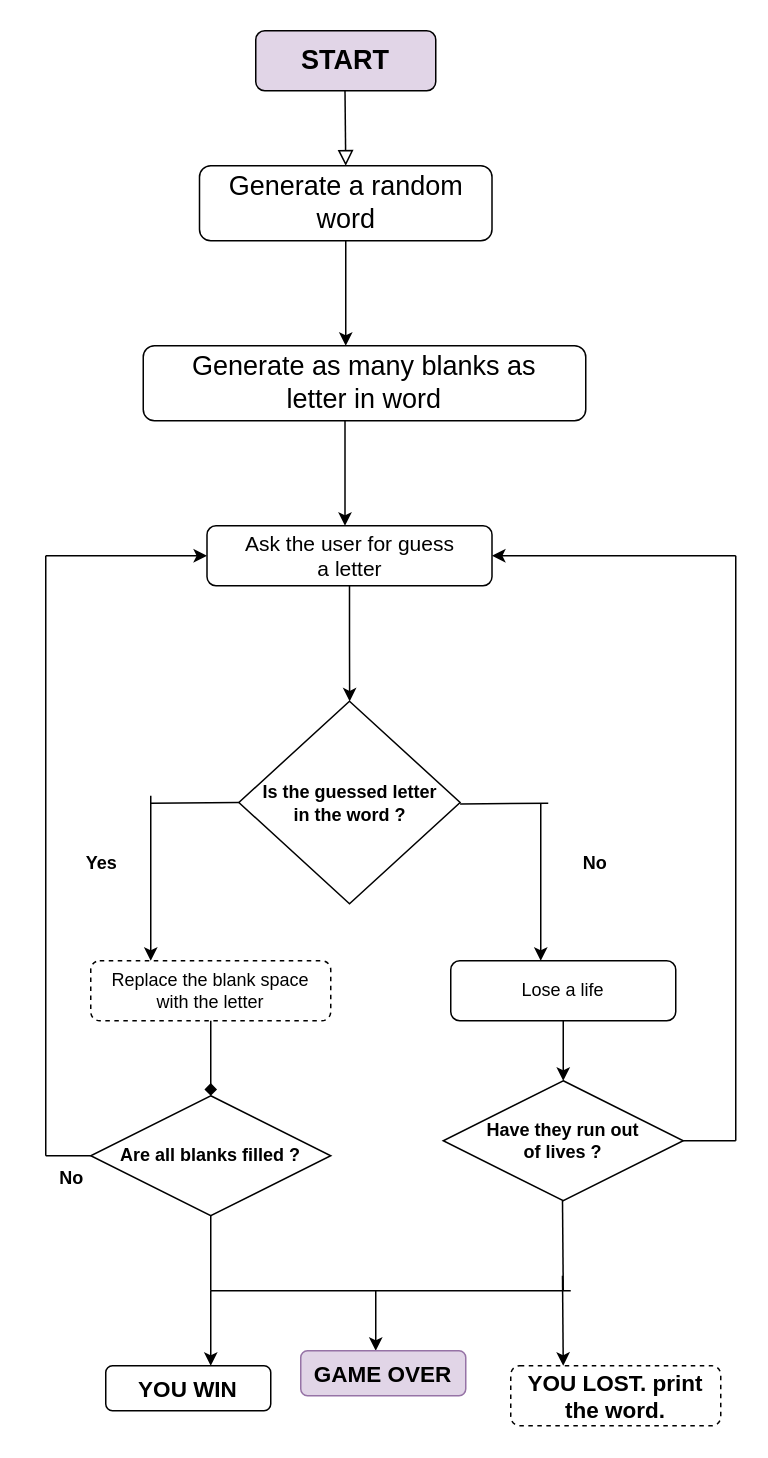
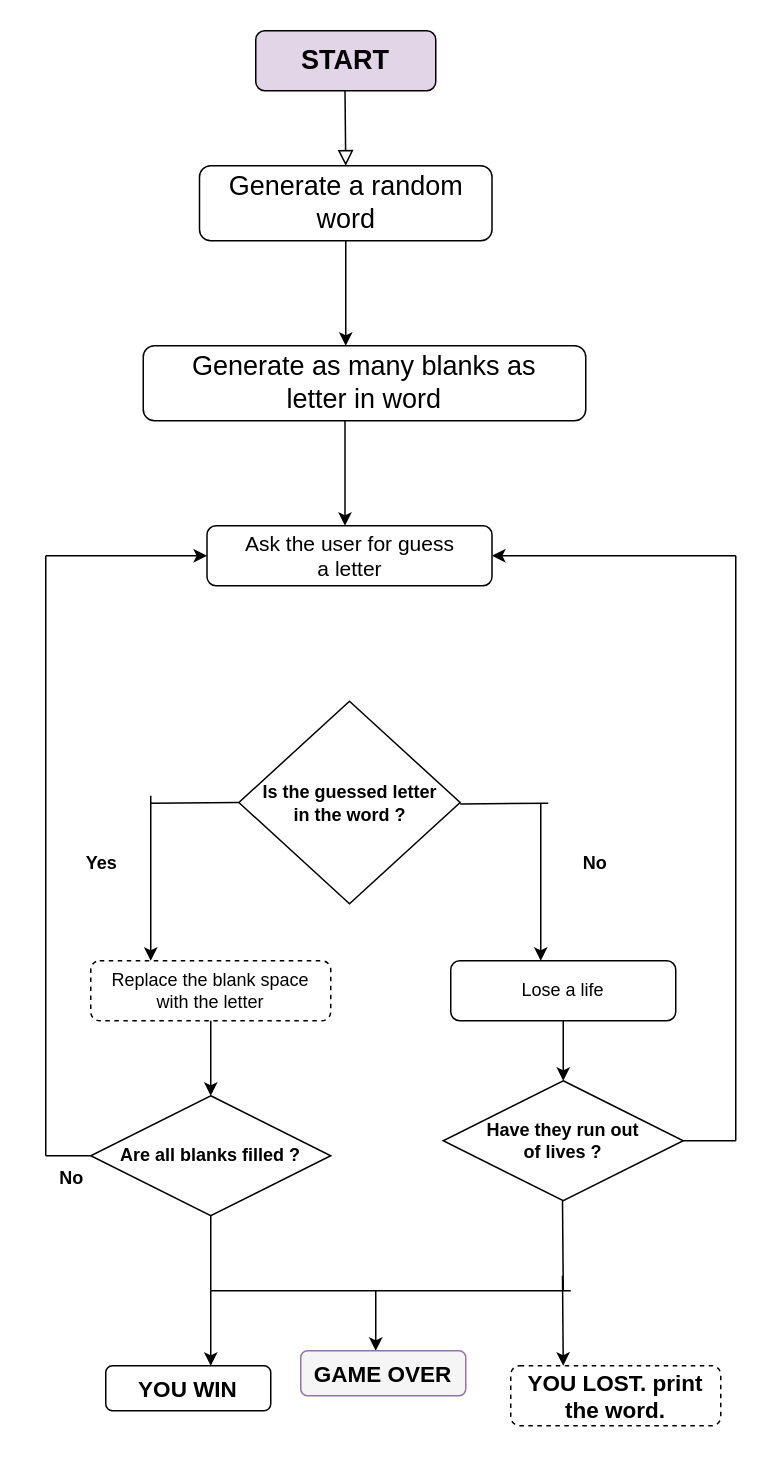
  <mxCell id="0" />
  <mxCell id="1" parent="0" />
  <mxCell id="2" value="&lt;b&gt;&lt;font style=&quot;font-size: 18px&quot;&gt;START&lt;/font&gt;&lt;/b&gt;" style="rounded=1;whiteSpace=wrap;html=1;fontSize=12;glass=0;strokeWidth=1;shadow=0;fillColor=#e1d5e7;" vertex="1" parent="1"><mxGeometry x="170" y="20" width="120" height="40" as="geometry" /></mxCell>
  <mxCell id="3" value="" style="rounded=0;html=1;jettySize=auto;orthogonalLoop=1;fontSize=11;endArrow=block;endFill=0;endSize=8;strokeWidth=1;shadow=0;labelBackgroundColor=none;edgeStyle=orthogonalEdgeStyle;entryX=0.5;entryY=0;entryDx=0;entryDy=0;" edge="1" parent="1" target="4"><mxGeometry relative="1" as="geometry"><mxPoint x="229.5" y="60" as="sourcePoint" /><mxPoint x="229.79" y="90" as="targetPoint" /></mxGeometry></mxCell>
  <mxCell id="4" value="&lt;font style=&quot;font-size: 18px&quot;&gt;Generate a random word&lt;/font&gt;" style="rounded=1;whiteSpace=wrap;html=1;fillColor=none;" vertex="1" parent="1"><mxGeometry x="132.5" y="110" width="195" height="50" as="geometry" /></mxCell>
  <mxCell id="5" value="" style="endArrow=classic;html=1;fontColor=#000000;exitX=0.5;exitY=1;exitDx=0;exitDy=0;" edge="1" parent="1" source="4"><mxGeometry width="50" height="50" relative="1" as="geometry"><mxPoint x="220" y="210" as="sourcePoint" /><mxPoint x="230" y="230" as="targetPoint" /></mxGeometry></mxCell>
  <mxCell id="6" value="&lt;font style=&quot;font-size: 18px&quot;&gt;Generate as many blanks as&lt;br&gt;letter in word&lt;br&gt;&lt;/font&gt;" style="rounded=1;whiteSpace=wrap;html=1;fillColor=none;" vertex="1" parent="1"><mxGeometry x="95" y="230" width="295" height="50" as="geometry" /></mxCell>
  <mxCell id="7" value="" style="endArrow=classic;html=1;fontColor=#000000;exitX=0.5;exitY=1;exitDx=0;exitDy=0;" edge="1" parent="1"><mxGeometry width="50" height="50" relative="1" as="geometry"><mxPoint x="229.5" y="280" as="sourcePoint" /><mxPoint x="229.5" y="350" as="targetPoint" /></mxGeometry></mxCell>
- <mxCell id="8" value="" style="edgeStyle=orthogonalEdgeStyle;rounded=0;orthogonalLoop=1;jettySize=auto;html=1;fontColor=#000000;" edge="1" parent="1" source="9" target="10"><mxGeometry relative="1" as="geometry" /></mxCell>
  <mxCell id="9" value="&lt;font style=&quot;font-size: 14px&quot;&gt;Ask the user for guess &lt;br&gt;a letter&lt;/font&gt;" style="rounded=1;whiteSpace=wrap;html=1;strokeColor=#000000;fillColor=none;fontColor=#000000;" vertex="1" parent="1"><mxGeometry x="137.5" y="350" width="190" height="40" as="geometry" /></mxCell>
  <mxCell id="10" value="&lt;font style=&quot;font-size: 12px&quot;&gt;&lt;b&gt;Is the guessed letter&lt;br&gt;in the word ?&lt;/b&gt;&lt;/font&gt;" style="rhombus;whiteSpace=wrap;html=1;strokeColor=#000000;fillColor=none;fontColor=#000000;" vertex="1" parent="1"><mxGeometry x="158.75" y="467" width="147.5" height="135" as="geometry" /></mxCell>
- <mxCell id="11" value="" style="edgeStyle=orthogonalEdgeStyle;rounded=0;orthogonalLoop=1;jettySize=auto;html=1;fontColor=#000000;endArrow=diamond;" edge="1" parent="1" source="12" target="21"><mxGeometry relative="1" as="geometry" /></mxCell>
+ <mxCell id="11" value="" style="edgeStyle=orthogonalEdgeStyle;rounded=0;orthogonalLoop=1;jettySize=auto;html=1;fontColor=#000000;" edge="1" parent="1" source="12" target="21"><mxGeometry relative="1" as="geometry" /></mxCell>
  <mxCell id="12" value="Replace the blank space&lt;br&gt;with the letter" style="rounded=1;whiteSpace=wrap;html=1;strokeColor=#000000;fillColor=none;fontColor=#000000;dashed=1;" vertex="1" parent="1"><mxGeometry x="60" y="640" width="160" height="40" as="geometry" /></mxCell>
  <mxCell id="13" value="" style="edgeStyle=orthogonalEdgeStyle;rounded=0;orthogonalLoop=1;jettySize=auto;html=1;fontColor=#000000;" edge="1" parent="1" source="14" target="22"><mxGeometry relative="1" as="geometry" /></mxCell>
  <mxCell id="14" value="Lose a life" style="rounded=1;whiteSpace=wrap;html=1;strokeColor=#000000;fillColor=none;fontColor=#000000;" vertex="1" parent="1"><mxGeometry x="300" y="640" width="150" height="40" as="geometry" /></mxCell>
  <mxCell id="15" value="" style="endArrow=none;html=1;fontColor=#000000;entryX=0;entryY=0.5;entryDx=0;entryDy=0;" edge="1" parent="1" target="10"><mxGeometry width="50" height="50" relative="1" as="geometry"><mxPoint x="100" y="535" as="sourcePoint" /><mxPoint x="150" y="520" as="targetPoint" /></mxGeometry></mxCell>
  <mxCell id="16" value="" style="endArrow=classic;html=1;fontColor=#000000;entryX=0.25;entryY=0;entryDx=0;entryDy=0;" edge="1" parent="1" target="12"><mxGeometry width="50" height="50" relative="1" as="geometry"><mxPoint x="100" y="530" as="sourcePoint" /><mxPoint x="150" y="830" as="targetPoint" /></mxGeometry></mxCell>
  <mxCell id="17" value="" style="endArrow=none;html=1;fontColor=#000000;entryX=0;entryY=0.5;entryDx=0;entryDy=0;" edge="1" parent="1"><mxGeometry width="50" height="50" relative="1" as="geometry"><mxPoint x="306.25" y="535.5" as="sourcePoint" /><mxPoint x="365" y="535" as="targetPoint" /></mxGeometry></mxCell>
  <mxCell id="18" value="" style="endArrow=classic;html=1;fontColor=#000000;" edge="1" parent="1"><mxGeometry width="50" height="50" relative="1" as="geometry"><mxPoint x="360" y="535" as="sourcePoint" /><mxPoint x="360" y="640" as="targetPoint" /></mxGeometry></mxCell>
  <mxCell id="19" value="&lt;b&gt;Yes&lt;/b&gt;" style="text;html=1;strokeColor=none;fillColor=none;align=center;verticalAlign=middle;whiteSpace=wrap;rounded=0;fontColor=#000000;" vertex="1" parent="1"><mxGeometry x="40" y="560" width="55" height="30" as="geometry" /></mxCell>
  <mxCell id="20" value="&lt;b&gt;No&lt;/b&gt;" style="text;html=1;strokeColor=none;fillColor=none;align=center;verticalAlign=middle;whiteSpace=wrap;rounded=0;fontColor=#000000;" vertex="1" parent="1"><mxGeometry x="368.5" y="560" width="55" height="30" as="geometry" /></mxCell>
  <mxCell id="21" value="&lt;b&gt;Are all blanks filled ?&lt;/b&gt;" style="rhombus;whiteSpace=wrap;html=1;strokeColor=#000000;fillColor=none;fontColor=#000000;" vertex="1" parent="1"><mxGeometry x="60" y="730" width="160" height="80" as="geometry" /></mxCell>
  <mxCell id="22" value="&lt;b&gt;Have they run out&lt;br&gt;of lives ?&lt;br&gt;&lt;/b&gt;" style="rhombus;whiteSpace=wrap;html=1;strokeColor=#000000;fillColor=none;fontColor=#000000;" vertex="1" parent="1"><mxGeometry x="295" y="720" width="160" height="80" as="geometry" /></mxCell>
  <mxCell id="23" value="" style="endArrow=none;html=1;fontColor=#000000;entryX=0;entryY=0.5;entryDx=0;entryDy=0;" edge="1" parent="1" target="21"><mxGeometry width="50" height="50" relative="1" as="geometry"><mxPoint x="30" y="770" as="sourcePoint" /><mxPoint x="70" y="760" as="targetPoint" /></mxGeometry></mxCell>
  <mxCell id="24" value="" style="endArrow=none;html=1;fontColor=#000000;" edge="1" parent="1"><mxGeometry width="50" height="50" relative="1" as="geometry"><mxPoint x="30" y="770" as="sourcePoint" /><mxPoint x="30" y="370" as="targetPoint" /></mxGeometry></mxCell>
  <mxCell id="25" value="" style="endArrow=classic;html=1;fontColor=#000000;entryX=0;entryY=0.5;entryDx=0;entryDy=0;" edge="1" parent="1" target="9"><mxGeometry width="50" height="50" relative="1" as="geometry"><mxPoint x="30" y="370" as="sourcePoint" /><mxPoint x="110" y="370" as="targetPoint" /></mxGeometry></mxCell>
  <mxCell id="26" value="" style="endArrow=none;html=1;fontColor=#000000;entryX=0.5;entryY=1;entryDx=0;entryDy=0;" edge="1" parent="1" target="21"><mxGeometry width="50" height="50" relative="1" as="geometry"><mxPoint x="140" y="860" as="sourcePoint" /><mxPoint x="190" y="810" as="targetPoint" /></mxGeometry></mxCell>
  <mxCell id="27" value="" style="endArrow=none;html=1;fontColor=#000000;entryX=0.5;entryY=1;entryDx=0;entryDy=0;" edge="1" parent="1"><mxGeometry width="50" height="50" relative="1" as="geometry"><mxPoint x="375" y="860" as="sourcePoint" /><mxPoint x="374.5" y="800" as="targetPoint" /></mxGeometry></mxCell>
  <mxCell id="28" value="" style="endArrow=none;html=1;fontColor=#000000;" edge="1" parent="1"><mxGeometry width="50" height="50" relative="1" as="geometry"><mxPoint x="140" y="860" as="sourcePoint" /><mxPoint x="380" y="860" as="targetPoint" /></mxGeometry></mxCell>
  <mxCell id="29" value="" style="endArrow=classic;html=1;fontColor=#000000;" edge="1" parent="1"><mxGeometry width="50" height="50" relative="1" as="geometry"><mxPoint x="250" y="860" as="sourcePoint" /><mxPoint x="250" y="900" as="targetPoint" /></mxGeometry></mxCell>
- <mxCell id="30" value="&lt;b&gt;&lt;font style=&quot;font-size: 15px&quot;&gt;GAME OVER&lt;/font&gt;&lt;/b&gt;" style="rounded=1;whiteSpace=wrap;html=1;strokeColor=#9673a6;fillColor=#e1d5e7;" vertex="1" parent="1"><mxGeometry x="200" y="900" width="110" height="30" as="geometry" /></mxCell>
+ <mxCell id="30" value="&lt;b&gt;&lt;font style=&quot;font-size: 15px&quot;&gt;GAME OVER&lt;/font&gt;&lt;/b&gt;" style="rounded=1;whiteSpace=wrap;html=1;strokeColor=#9673a6;fillColor=#f5f5f5;" vertex="1" parent="1"><mxGeometry x="200" y="900" width="110" height="30" as="geometry" /></mxCell>
  <mxCell id="31" value="" style="endArrow=classic;html=1;fontColor=#000000;" edge="1" parent="1"><mxGeometry width="50" height="50" relative="1" as="geometry"><mxPoint x="140" y="860" as="sourcePoint" /><mxPoint x="140" y="910" as="targetPoint" /></mxGeometry></mxCell>
  <mxCell id="32" value="" style="endArrow=classic;html=1;fontColor=#000000;entryX=0.25;entryY=0;entryDx=0;entryDy=0;" edge="1" parent="1" target="34"><mxGeometry width="50" height="50" relative="1" as="geometry"><mxPoint x="374.5" y="850" as="sourcePoint" /><mxPoint x="374.5" y="900" as="targetPoint" /></mxGeometry></mxCell>
  <mxCell id="33" value="&lt;b&gt;&lt;font style=&quot;font-size: 15px&quot;&gt;YOU WIN&lt;/font&gt;&lt;/b&gt;&lt;span style=&quot;color: rgba(0 , 0 , 0 , 0) ; font-family: monospace ; font-size: 0px&quot;&gt;%3CmxGraphModel%3E%3Croot%3E%3CmxCell%20id%3D%220%22%2F%3E%3CmxCell%20id%3D%221%22%20parent%3D%220%22%2F%3E%3CmxCell%20id%3D%222%22%20value%3D%22%26lt%3Bb%26gt%3B%26lt%3Bfont%20style%3D%26quot%3Bfont-size%3A%2015px%26quot%3B%26gt%3BGAME%20OVER%26lt%3B%2Ffont%26gt%3B%26lt%3B%2Fb%26gt%3B%22%20style%3D%22rounded%3D1%3BwhiteSpace%3Dwrap%3Bhtml%3D1%3BstrokeColor%3D%23000000%3BfillColor%3Dnone%3BfontColor%3D%23000000%3B%22%20vertex%3D%221%22%20parent%3D%221%22%3E%3CmxGeometry%20x%3D%22190%22%20y%3D%22950%22%20width%3D%22110%22%20height%3D%2230%22%20as%3D%22geometry%22%2F%3E%3C%2FmxCell%3E%3C%2Froot%3E%3C%2FmxGraphModel%3E&lt;/span&gt;" style="rounded=1;whiteSpace=wrap;html=1;strokeColor=#000000;fillColor=none;fontColor=#000000;" vertex="1" parent="1"><mxGeometry x="70" y="910" width="110" height="30" as="geometry" /></mxCell>
  <mxCell id="34" value="&lt;span style=&quot;font-size: 15px&quot;&gt;&lt;b&gt;YOU LOST. print&lt;br&gt;the word.&lt;br&gt;&lt;/b&gt;&lt;/span&gt;" style="rounded=1;whiteSpace=wrap;html=1;strokeColor=#000000;fillColor=none;fontColor=#000000;dashed=1;" vertex="1" parent="1"><mxGeometry x="340" y="910" width="140" height="40" as="geometry" /></mxCell>
  <mxCell id="35" value="&lt;b&gt;No&lt;/b&gt;" style="text;html=1;strokeColor=none;fillColor=none;align=center;verticalAlign=middle;whiteSpace=wrap;rounded=0;fontColor=#000000;" vertex="1" parent="1"><mxGeometry x="20" y="770" width="55" height="30" as="geometry" /></mxCell>
  <mxCell id="36" value="" style="endArrow=none;html=1;fontColor=#000000;" edge="1" parent="1"><mxGeometry width="50" height="50" relative="1" as="geometry"><mxPoint x="490" y="760" as="sourcePoint" /><mxPoint x="490" y="370" as="targetPoint" /></mxGeometry></mxCell>
  <mxCell id="37" value="" style="endArrow=classic;html=1;fontColor=#000000;entryX=1;entryY=0.5;entryDx=0;entryDy=0;" edge="1" parent="1" target="9"><mxGeometry width="50" height="50" relative="1" as="geometry"><mxPoint x="490" y="370" as="sourcePoint" /><mxPoint x="463.75" y="369.5" as="targetPoint" /></mxGeometry></mxCell>
  <mxCell id="38" value="" style="endArrow=none;html=1;fontColor=#000000;" edge="1" parent="1" source="22"><mxGeometry width="50" height="50" relative="1" as="geometry"><mxPoint x="455" y="810" as="sourcePoint" /><mxPoint x="490" y="760" as="targetPoint" /></mxGeometry></mxCell>
